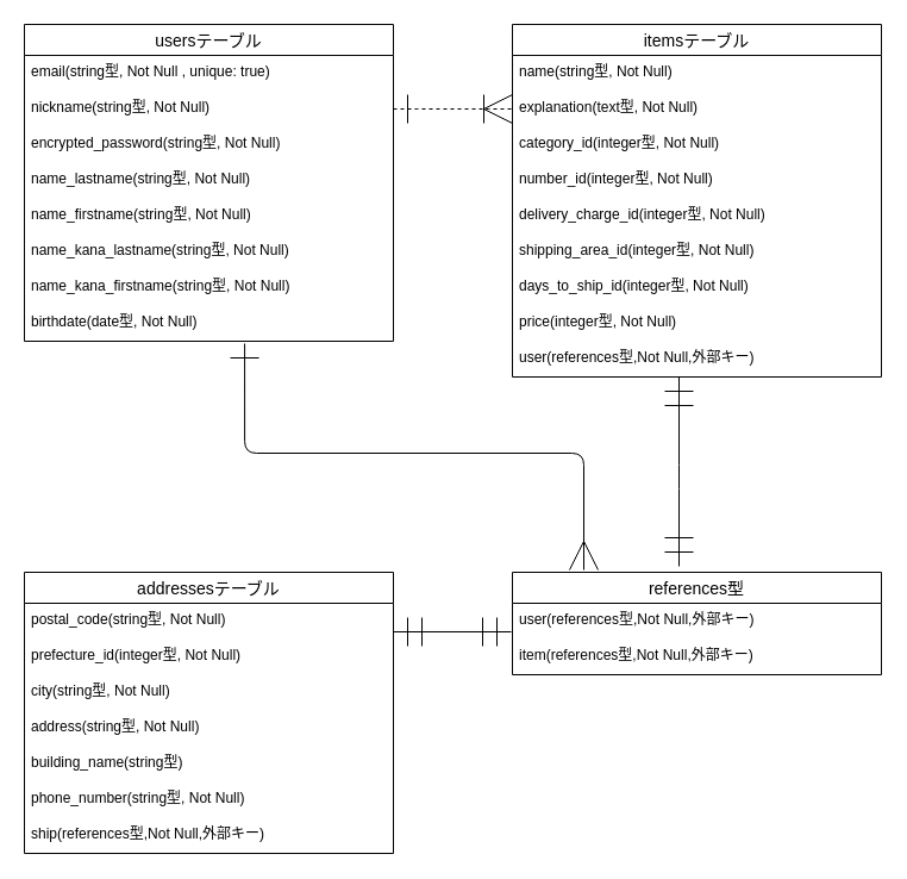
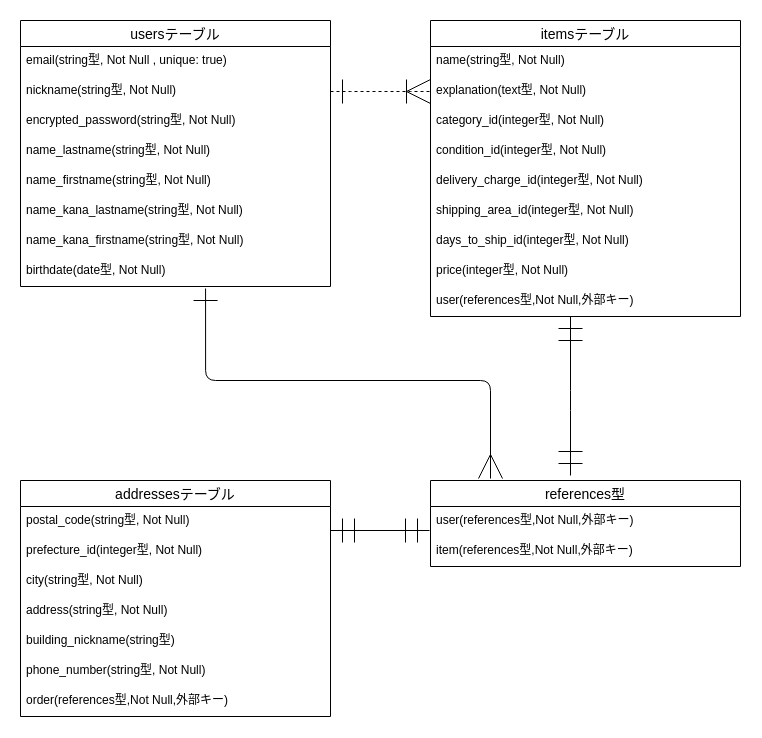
  <mxCell id="0" />
  <mxCell id="1" parent="0" />
  <mxCell id="2" value="usersテーブル" style="swimlane;fontStyle=0;childLayout=stackLayout;horizontal=1;startSize=26;horizontalStack=0;resizeParent=1;resizeParentMax=0;resizeLast=0;collapsible=1;marginBottom=0;align=center;fontSize=14;" parent="1" vertex="1"><mxGeometry x="20" y="20" width="310" height="266" as="geometry" /></mxCell>
  <mxCell id="3" value="email(string型, Not Null , unique: true)" style="text;strokeColor=none;fillColor=none;spacingLeft=4;spacingRight=4;overflow=hidden;rotatable=0;points=[[0,0.5],[1,0.5]];portConstraint=eastwest;fontSize=12;" parent="2" vertex="1"><mxGeometry y="26" width="310" height="30" as="geometry" /></mxCell>
  <mxCell id="4" value="nickname(string型, Not Null)" style="text;strokeColor=none;fillColor=none;spacingLeft=4;spacingRight=4;overflow=hidden;rotatable=0;points=[[0,0.5],[1,0.5]];portConstraint=eastwest;fontSize=12;" parent="2" vertex="1"><mxGeometry y="56" width="310" height="30" as="geometry" /></mxCell>
  <mxCell id="5" value="encrypted_password(string型, Not Null)" style="text;strokeColor=none;fillColor=none;spacingLeft=4;spacingRight=4;overflow=hidden;rotatable=0;points=[[0,0.5],[1,0.5]];portConstraint=eastwest;fontSize=12;" parent="2" vertex="1"><mxGeometry y="86" width="310" height="30" as="geometry" /></mxCell>
  <mxCell id="6" value="name_lastname(string型, Not Null)" style="text;strokeColor=none;fillColor=none;spacingLeft=4;spacingRight=4;overflow=hidden;rotatable=0;points=[[0,0.5],[1,0.5]];portConstraint=eastwest;fontSize=12;" parent="2" vertex="1"><mxGeometry y="116" width="310" height="30" as="geometry" /></mxCell>
  <mxCell id="7" value="name_firstname(string型, Not Null)" style="text;strokeColor=none;fillColor=none;spacingLeft=4;spacingRight=4;overflow=hidden;rotatable=0;points=[[0,0.5],[1,0.5]];portConstraint=eastwest;fontSize=12;" parent="2" vertex="1"><mxGeometry y="146" width="310" height="30" as="geometry" /></mxCell>
  <mxCell id="8" value="name_kana_lastname(string型, Not Null)" style="text;strokeColor=none;fillColor=none;spacingLeft=4;spacingRight=4;overflow=hidden;rotatable=0;points=[[0,0.5],[1,0.5]];portConstraint=eastwest;fontSize=12;" parent="2" vertex="1"><mxGeometry y="176" width="310" height="30" as="geometry" /></mxCell>
  <mxCell id="9" value="name_kana_firstname(string型, Not Null)" style="text;strokeColor=none;fillColor=none;spacingLeft=4;spacingRight=4;overflow=hidden;rotatable=0;points=[[0,0.5],[1,0.5]];portConstraint=eastwest;fontSize=12;" parent="2" vertex="1"><mxGeometry y="206" width="310" height="30" as="geometry" /></mxCell>
  <mxCell id="10" value="birthdate(date型, Not Null)" style="text;strokeColor=none;fillColor=none;spacingLeft=4;spacingRight=4;overflow=hidden;rotatable=0;points=[[0,0.5],[1,0.5]];portConstraint=eastwest;fontSize=12;" parent="2" vertex="1"><mxGeometry y="236" width="310" height="30" as="geometry" /></mxCell>
  <mxCell id="11" value="itemsテーブル" style="swimlane;fontStyle=0;childLayout=stackLayout;horizontal=1;startSize=26;horizontalStack=0;resizeParent=1;resizeParentMax=0;resizeLast=0;collapsible=1;marginBottom=0;align=center;fontSize=14;" parent="1" vertex="1"><mxGeometry x="430" y="20" width="310" height="296" as="geometry" /></mxCell>
  <mxCell id="12" value="name(string型, Not Null)" style="text;strokeColor=none;fillColor=none;spacingLeft=4;spacingRight=4;overflow=hidden;rotatable=0;points=[[0,0.5],[1,0.5]];portConstraint=eastwest;fontSize=12;" parent="11" vertex="1"><mxGeometry y="26" width="310" height="30" as="geometry" /></mxCell>
  <mxCell id="13" value="explanation(text型, Not Null)" style="text;strokeColor=none;fillColor=none;spacingLeft=4;spacingRight=4;overflow=hidden;rotatable=0;points=[[0,0.5],[1,0.5]];portConstraint=eastwest;fontSize=12;" parent="11" vertex="1"><mxGeometry y="56" width="310" height="30" as="geometry" /></mxCell>
  <mxCell id="14" value="category_id(integer型, Not Null)" style="text;strokeColor=none;fillColor=none;spacingLeft=4;spacingRight=4;overflow=hidden;rotatable=0;points=[[0,0.5],[1,0.5]];portConstraint=eastwest;fontSize=12;" parent="11" vertex="1"><mxGeometry y="86" width="310" height="30" as="geometry" /></mxCell>
- <mxCell id="15" value="number_id(integer型, Not Null)" style="text;strokeColor=none;fillColor=none;spacingLeft=4;spacingRight=4;overflow=hidden;rotatable=0;points=[[0,0.5],[1,0.5]];portConstraint=eastwest;fontSize=12;" parent="11" vertex="1"><mxGeometry y="116" width="310" height="30" as="geometry" /></mxCell>
+ <mxCell id="15" value="condition_id(integer型, Not Null)" style="text;strokeColor=none;fillColor=none;spacingLeft=4;spacingRight=4;overflow=hidden;rotatable=0;points=[[0,0.5],[1,0.5]];portConstraint=eastwest;fontSize=12;" parent="11" vertex="1"><mxGeometry y="116" width="310" height="30" as="geometry" /></mxCell>
  <mxCell id="16" value="delivery_charge_id(integer型, Not Null)" style="text;strokeColor=none;fillColor=none;spacingLeft=4;spacingRight=4;overflow=hidden;rotatable=0;points=[[0,0.5],[1,0.5]];portConstraint=eastwest;fontSize=12;" parent="11" vertex="1"><mxGeometry y="146" width="310" height="30" as="geometry" /></mxCell>
  <mxCell id="17" value="shipping_area_id(integer型, Not Null)" style="text;strokeColor=none;fillColor=none;spacingLeft=4;spacingRight=4;overflow=hidden;rotatable=0;points=[[0,0.5],[1,0.5]];portConstraint=eastwest;fontSize=12;" parent="11" vertex="1"><mxGeometry y="176" width="310" height="30" as="geometry" /></mxCell>
  <mxCell id="18" value="days_to_ship_id(integer型, Not Null)" style="text;strokeColor=none;fillColor=none;spacingLeft=4;spacingRight=4;overflow=hidden;rotatable=0;points=[[0,0.5],[1,0.5]];portConstraint=eastwest;fontSize=12;" parent="11" vertex="1"><mxGeometry y="206" width="310" height="30" as="geometry" /></mxCell>
  <mxCell id="19" value="price(integer型, Not Null)" style="text;strokeColor=none;fillColor=none;spacingLeft=4;spacingRight=4;overflow=hidden;rotatable=0;points=[[0,0.5],[1,0.5]];portConstraint=eastwest;fontSize=12;" parent="11" vertex="1"><mxGeometry y="236" width="310" height="30" as="geometry" /></mxCell>
  <mxCell id="20" value="user(references型,Not Null,外部キー)" style="text;strokeColor=none;fillColor=none;spacingLeft=4;spacingRight=4;overflow=hidden;rotatable=0;points=[[0,0.5],[1,0.5]];portConstraint=eastwest;fontSize=12;" parent="11" vertex="1"><mxGeometry y="266" width="310" height="30" as="geometry" /></mxCell>
  <mxCell id="21" value="references型" style="swimlane;fontStyle=0;childLayout=stackLayout;horizontal=1;startSize=26;horizontalStack=0;resizeParent=1;resizeParentMax=0;resizeLast=0;collapsible=1;marginBottom=0;align=center;fontSize=14;" parent="1" vertex="1"><mxGeometry x="430" y="480" width="310" height="86" as="geometry" /></mxCell>
  <mxCell id="22" value="user(references型,Not Null,外部キー)" style="text;strokeColor=none;fillColor=none;spacingLeft=4;spacingRight=4;overflow=hidden;rotatable=0;points=[[0,0.5],[1,0.5]];portConstraint=eastwest;fontSize=12;" parent="21" vertex="1"><mxGeometry y="26" width="310" height="30" as="geometry" /></mxCell>
  <mxCell id="23" value="item(references型,Not Null,外部キー)" style="text;strokeColor=none;fillColor=none;spacingLeft=4;spacingRight=4;overflow=hidden;rotatable=0;points=[[0,0.5],[1,0.5]];portConstraint=eastwest;fontSize=12;" parent="21" vertex="1"><mxGeometry y="56" width="310" height="30" as="geometry" /></mxCell>
  <mxCell id="24" value="" style="edgeStyle=entityRelationEdgeStyle;fontSize=12;html=1;endArrow=ERoneToMany;startArrow=ERone;entryX=0;entryY=0.5;entryDx=0;entryDy=0;endSize=22;startSize=22;endFill=0;startFill=0;exitX=1;exitY=0.5;exitDx=0;exitDy=0;dashed=1;" parent="1" source="4" target="13" edge="1"><mxGeometry width="100" height="100" relative="1" as="geometry"><mxPoint x="340" y="110" as="sourcePoint" /><mxPoint x="390" y="50" as="targetPoint" /></mxGeometry></mxCell>
  <mxCell id="25" value="" style="edgeStyle=orthogonalEdgeStyle;fontSize=12;html=1;endArrow=ERmany;startArrow=ERone;endSize=22;startSize=22;endFill=0;startFill=0;exitX=0.597;exitY=1.067;exitDx=0;exitDy=0;exitPerimeter=0;" parent="1" edge="1" source="10"><mxGeometry width="100" height="100" relative="1" as="geometry"><mxPoint x="210" y="320" as="sourcePoint" /><mxPoint x="490" y="478" as="targetPoint" /><Array as="points"><mxPoint x="205" y="380" /><mxPoint x="490" y="380" /></Array></mxGeometry></mxCell>
  <mxCell id="26" value="" style="edgeStyle=elbowEdgeStyle;fontSize=12;html=1;endArrow=ERmandOne;startArrow=ERmandOne;startSize=22;endSize=22;" parent="1" target="20" edge="1"><mxGeometry width="100" height="100" relative="1" as="geometry"><mxPoint x="570" y="475" as="sourcePoint" /><mxPoint x="550" y="440" as="targetPoint" /><Array as="points"><mxPoint x="570" y="400" /><mxPoint x="690" y="490" /><mxPoint x="580" y="414" /></Array></mxGeometry></mxCell>
  <mxCell id="27" value="addressesテーブル" style="swimlane;fontStyle=0;childLayout=stackLayout;horizontal=1;startSize=26;horizontalStack=0;resizeParent=1;resizeParentMax=0;resizeLast=0;collapsible=1;marginBottom=0;align=center;fontSize=14;" parent="1" vertex="1"><mxGeometry x="20" y="480" width="310" height="236" as="geometry" /></mxCell>
  <mxCell id="28" value="postal_code(string型, Not Null)" style="text;strokeColor=none;fillColor=none;spacingLeft=4;spacingRight=4;overflow=hidden;rotatable=0;points=[[0,0.5],[1,0.5]];portConstraint=eastwest;fontSize=12;" parent="27" vertex="1"><mxGeometry y="26" width="310" height="30" as="geometry" /></mxCell>
  <mxCell id="29" value="prefecture_id(integer型, Not Null)" style="text;strokeColor=none;fillColor=none;spacingLeft=4;spacingRight=4;overflow=hidden;rotatable=0;points=[[0,0.5],[1,0.5]];portConstraint=eastwest;fontSize=12;" parent="27" vertex="1"><mxGeometry y="56" width="310" height="30" as="geometry" /></mxCell>
  <mxCell id="30" value="city(string型, Not Null)" style="text;strokeColor=none;fillColor=none;spacingLeft=4;spacingRight=4;overflow=hidden;rotatable=0;points=[[0,0.5],[1,0.5]];portConstraint=eastwest;fontSize=12;" parent="27" vertex="1"><mxGeometry y="86" width="310" height="30" as="geometry" /></mxCell>
  <mxCell id="31" value="address(string型, Not Null)" style="text;strokeColor=none;fillColor=none;spacingLeft=4;spacingRight=4;overflow=hidden;rotatable=0;points=[[0,0.5],[1,0.5]];portConstraint=eastwest;fontSize=12;" parent="27" vertex="1"><mxGeometry y="116" width="310" height="30" as="geometry" /></mxCell>
- <mxCell id="32" value="building_name(string型)" style="text;strokeColor=none;fillColor=none;spacingLeft=4;spacingRight=4;overflow=hidden;rotatable=0;points=[[0,0.5],[1,0.5]];portConstraint=eastwest;fontSize=12;" parent="27" vertex="1"><mxGeometry y="146" width="310" height="30" as="geometry" /></mxCell>
+ <mxCell id="32" value="building_nickname(string型)" style="text;strokeColor=none;fillColor=none;spacingLeft=4;spacingRight=4;overflow=hidden;rotatable=0;points=[[0,0.5],[1,0.5]];portConstraint=eastwest;fontSize=12;" parent="27" vertex="1"><mxGeometry y="146" width="310" height="30" as="geometry" /></mxCell>
  <mxCell id="33" value="phone_number(string型, Not Null)" style="text;strokeColor=none;fillColor=none;spacingLeft=4;spacingRight=4;overflow=hidden;rotatable=0;points=[[0,0.5],[1,0.5]];portConstraint=eastwest;fontSize=12;" parent="27" vertex="1"><mxGeometry y="176" width="310" height="30" as="geometry" /></mxCell>
- <mxCell id="34" value="ship(references型,Not Null,外部キー)" style="text;strokeColor=none;fillColor=none;spacingLeft=4;spacingRight=4;overflow=hidden;rotatable=0;points=[[0,0.5],[1,0.5]];portConstraint=eastwest;fontSize=12;" parent="27" vertex="1"><mxGeometry y="206" width="310" height="30" as="geometry" /></mxCell>
+ <mxCell id="34" value="order(references型,Not Null,外部キー)" style="text;strokeColor=none;fillColor=none;spacingLeft=4;spacingRight=4;overflow=hidden;rotatable=0;points=[[0,0.5],[1,0.5]];portConstraint=eastwest;fontSize=12;" parent="27" vertex="1"><mxGeometry y="206" width="310" height="30" as="geometry" /></mxCell>
  <mxCell id="35" value="" style="fontSize=12;html=1;endArrow=ERmandOne;startArrow=ERmandOne;startSize=22;endSize=22;elbow=vertical;" parent="1" edge="1"><mxGeometry width="100" height="100" relative="1" as="geometry"><mxPoint x="330" y="530" as="sourcePoint" /><mxPoint x="429" y="530" as="targetPoint" /></mxGeometry></mxCell>
